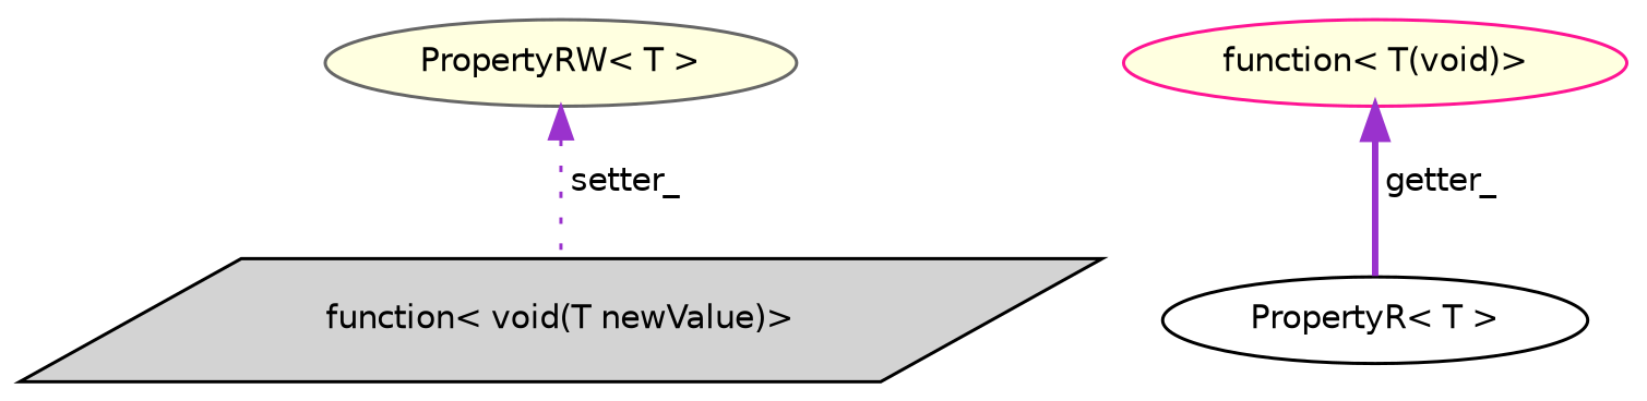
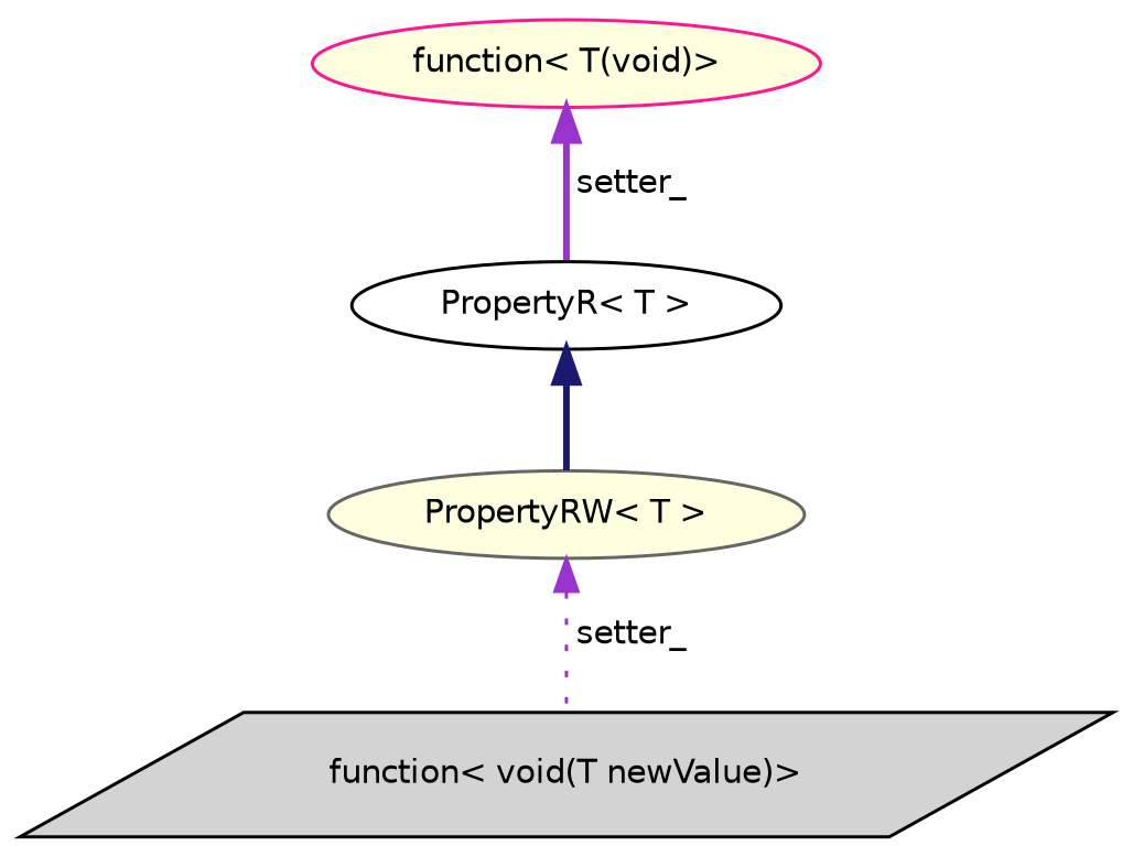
  digraph {
    node [color=black fillcolor=lightyellow fontname=Helvetica fontsize=10 shape=ellipse style=filled]
    edge [color=darkorchid3 dir=back fontname=Helvetica fontsize=10 labelfontname=Helvetica labelfontsize=10 style=bold]
    n1 [color=gray40 fontcolor=black height=0.2 label="PropertyRW\< T \>" width=0.4]
    n2 [fillcolor=lightgrey height=0.2 label="function\< void(T newValue)\>" shape=parallelogram width=0.4]
    n3 [fillcolor=white height=0.2 label="PropertyR\< T \>" width=0.4]
    n4 [color=deeppink height=0.2 label="function\< T(void)\>" width=0.4]
    n1 -> n2 [label=" setter_" style=dotted]
-   n4 -> n3 [label=" getter_"]
+   n3 -> n1 [color=midnightblue]
+   n4 -> n3 [label=" setter_"]
  }
